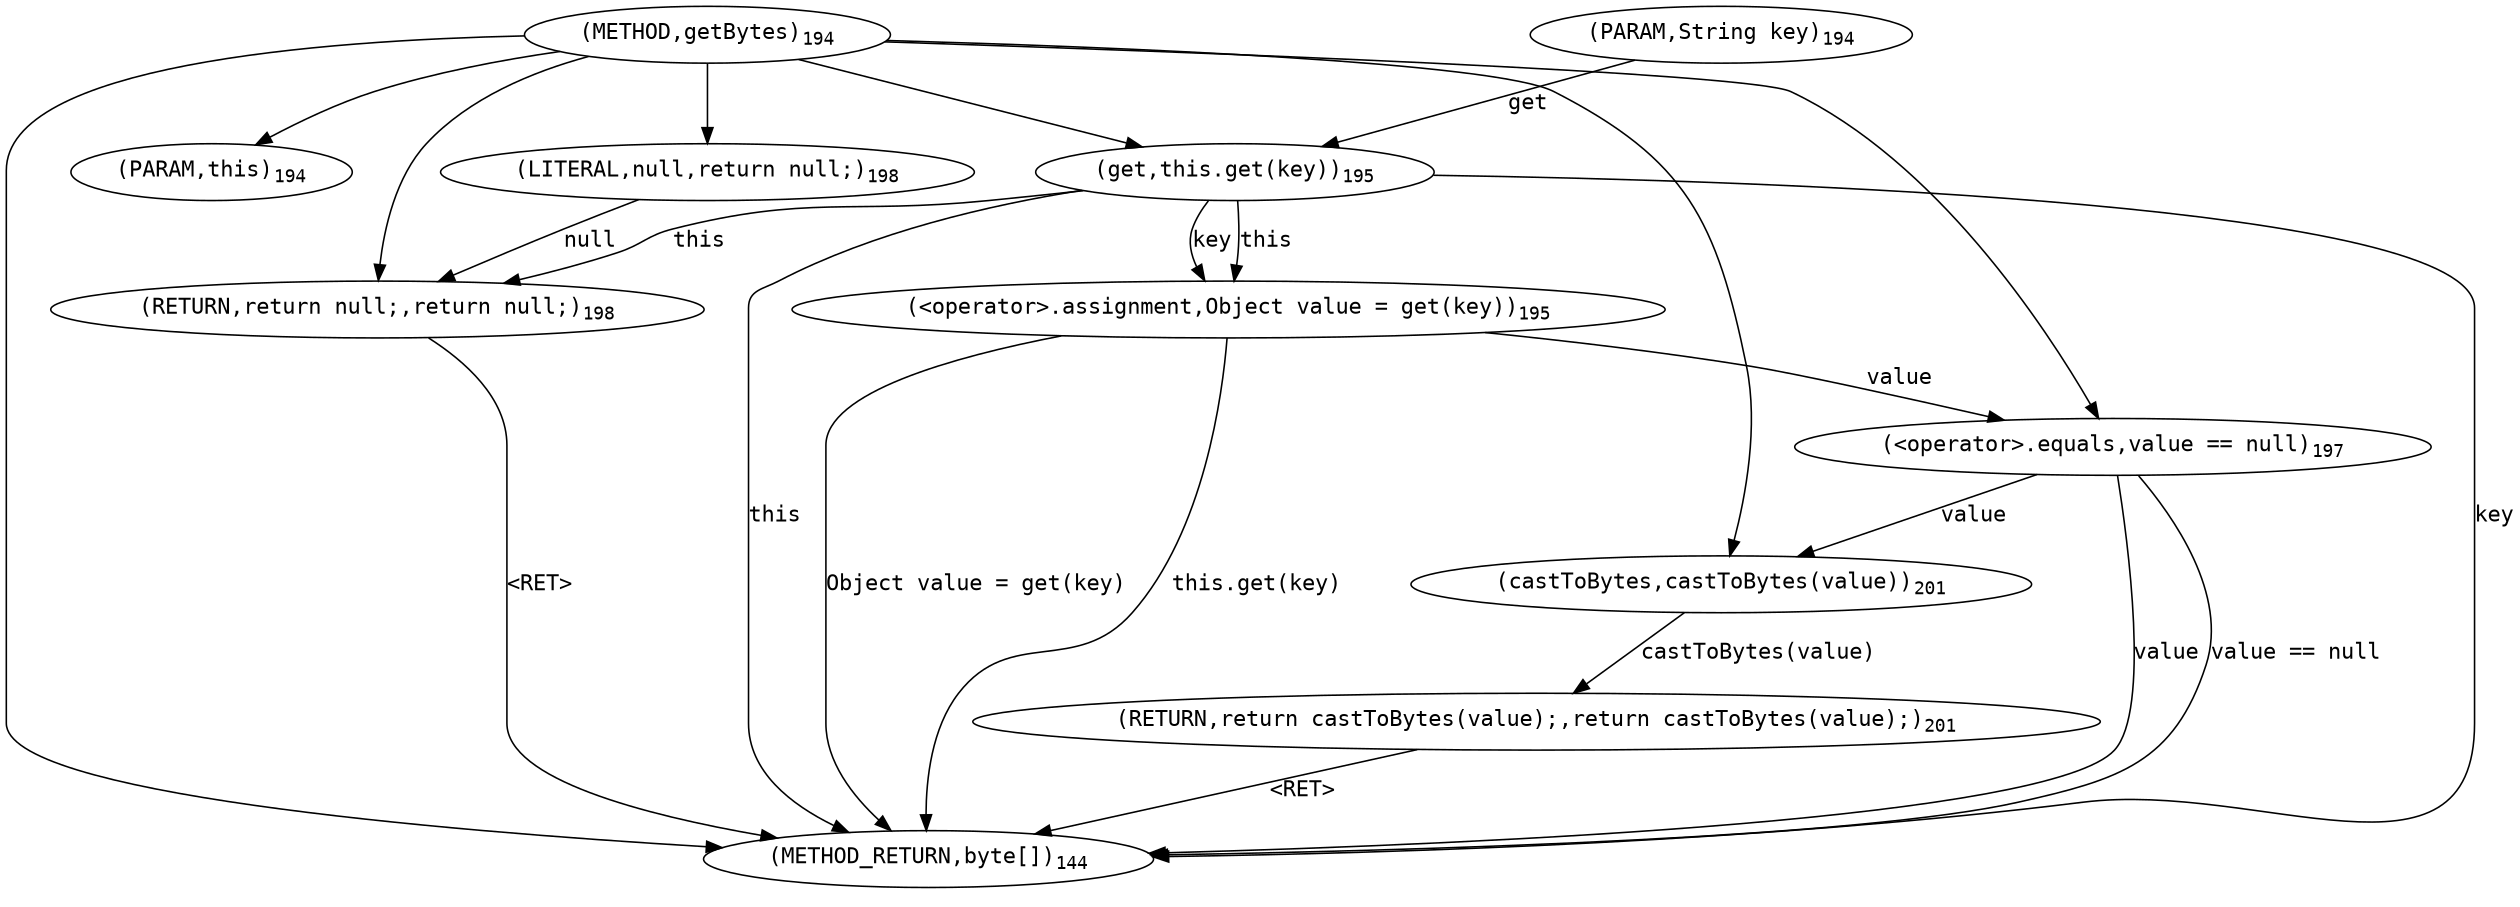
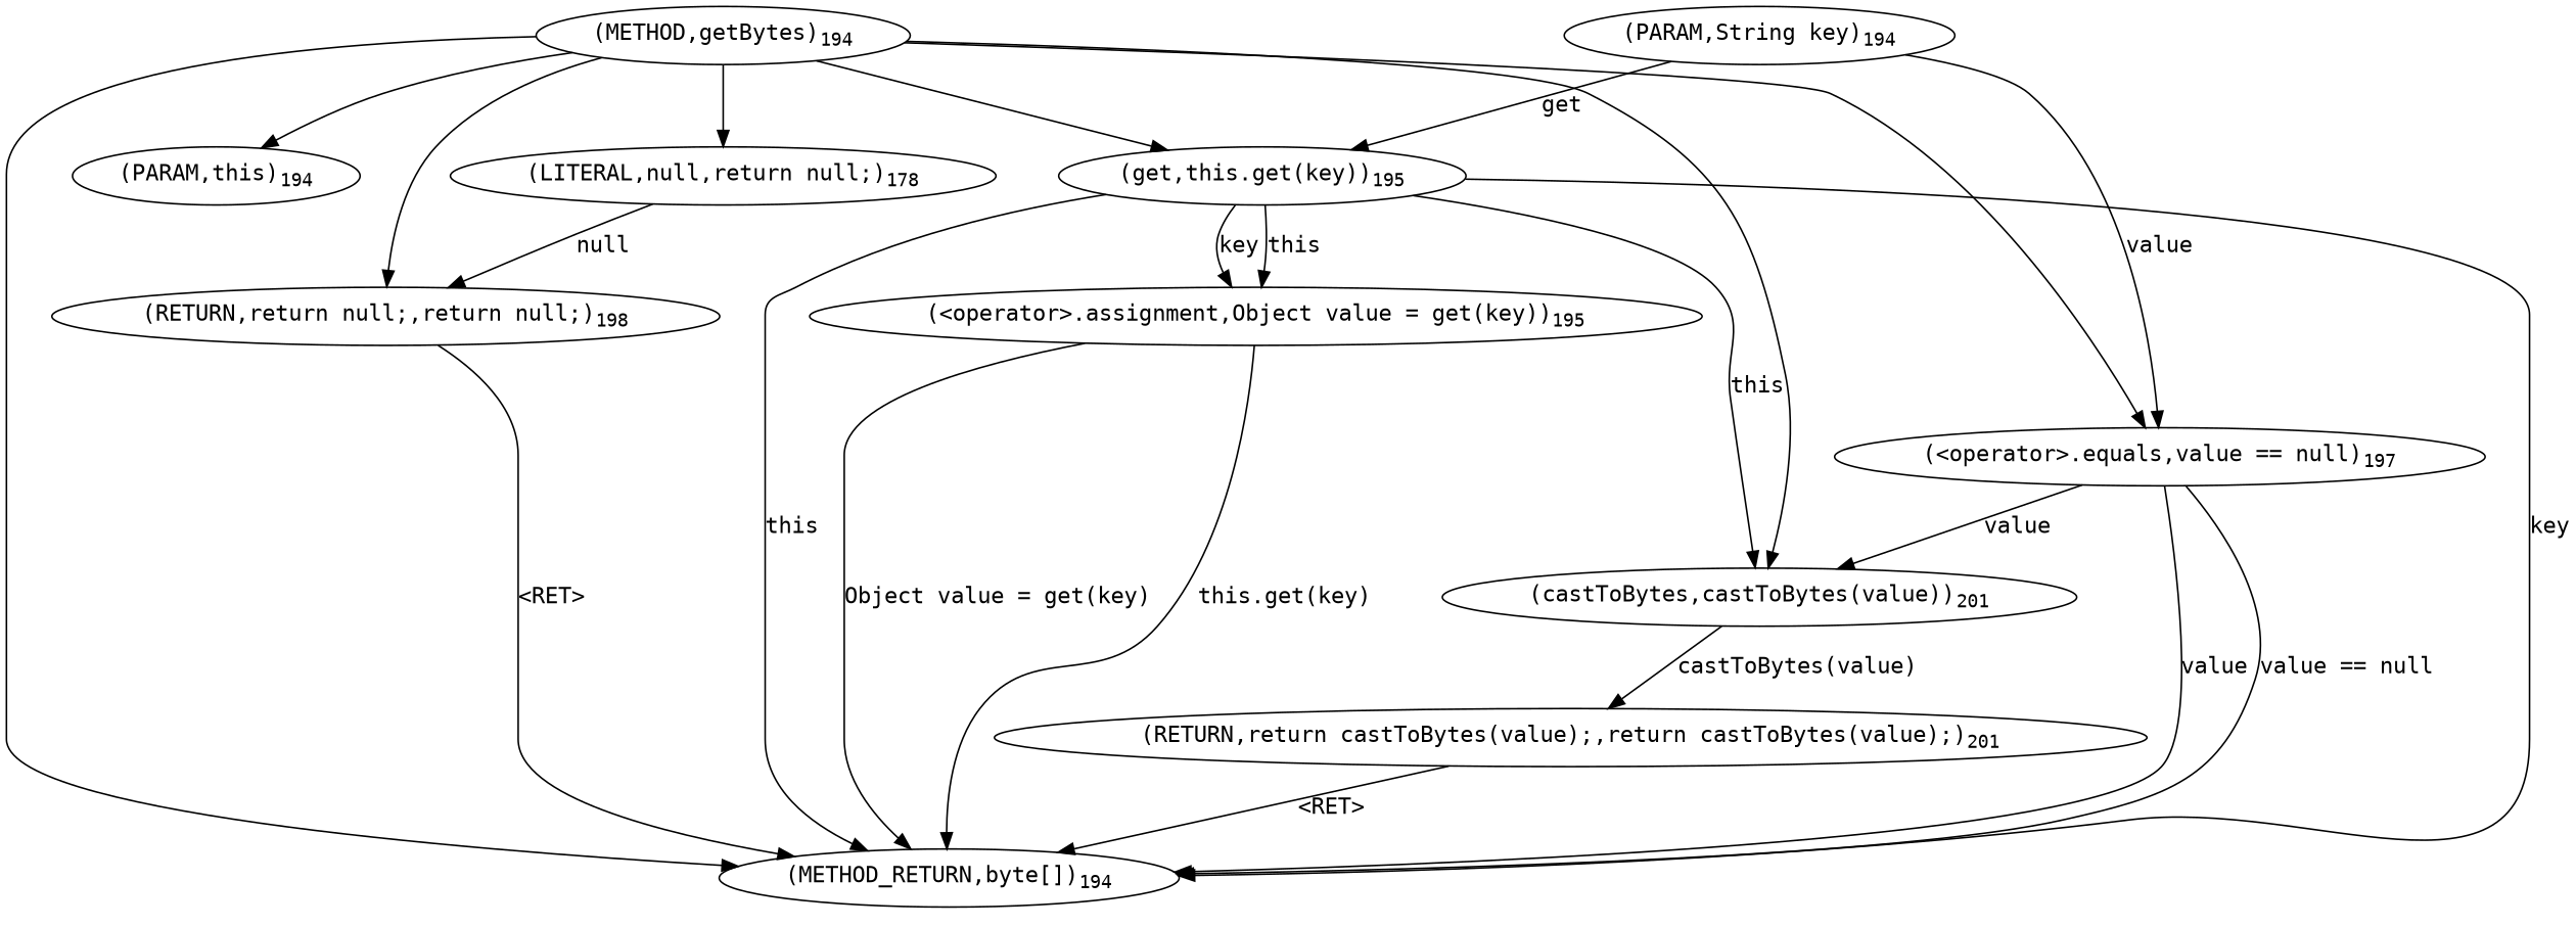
  digraph {
    fontname="DejaVu Sans Mono"
    node [fontname="DejaVu Sans Mono"]
    edge [fontname="DejaVu Sans Mono"]
    n1 [label=<(METHOD,getBytes)<SUB>194</SUB>>]
    n2 [label=<(PARAM,this)<SUB>194</SUB>>]
    n3 [label=<(&lt;operator&gt;.equals,value == null)<SUB>197</SUB>>]
    n4 [label=<(castToBytes,castToBytes(value))<SUB>201</SUB>>]
    n5 [label=<(get,this.get(key))<SUB>195</SUB>>]
    n6 [label=<(RETURN,return null;,return null;)<SUB>198</SUB>>]
-   n7 [label=<(LITERAL,null,return null;)<SUB>198</SUB>>]
-   n8 [label=<(METHOD_RETURN,byte[])<SUB>144</SUB>>]
+   n7 [label=<(LITERAL,null,return null;)<SUB>178</SUB>>]
+   n8 [label=<(METHOD_RETURN,byte[])<SUB>194</SUB>>]
    n9 [label=<(PARAM,String key)<SUB>194</SUB>>]
    n10 [label=<(RETURN,return castToBytes(value);,return castToBytes(value);)<SUB>201</SUB>>]
    n11 [label=<(&lt;operator&gt;.assignment,Object value = get(key))<SUB>195</SUB>>]
    n1 -> n2
    n1 -> n3
    n1 -> n4
    n1 -> n5
    n1 -> n6
    n1 -> n7
    n1 -> n8
    n3 -> n4 [label=value]
    n3 -> n8 [label=value]
    n3 -> n8 [label="value == null"]
    n4 -> n10 [label="castToBytes(value)"]
-   n5 -> n6 [label=this]
+   n5 -> n4 [label=this]
    n5 -> n8 [label=this]
    n5 -> n8 [label=key]
    n5 -> n11 [label=this]
    n5 -> n11 [label=key]
    n6 -> n8 [label="&lt;RET&gt;"]
    n7 -> n6 [label=null]
    n9 -> n5 [label=get]
    n10 -> n8 [label="&lt;RET&gt;"]
-   n11 -> n3 [label=value]
+   n9 -> n3 [label=value]
    n11 -> n8 [label="this.get(key)"]
    n11 -> n8 [label="Object value = get(key)"]
  }
